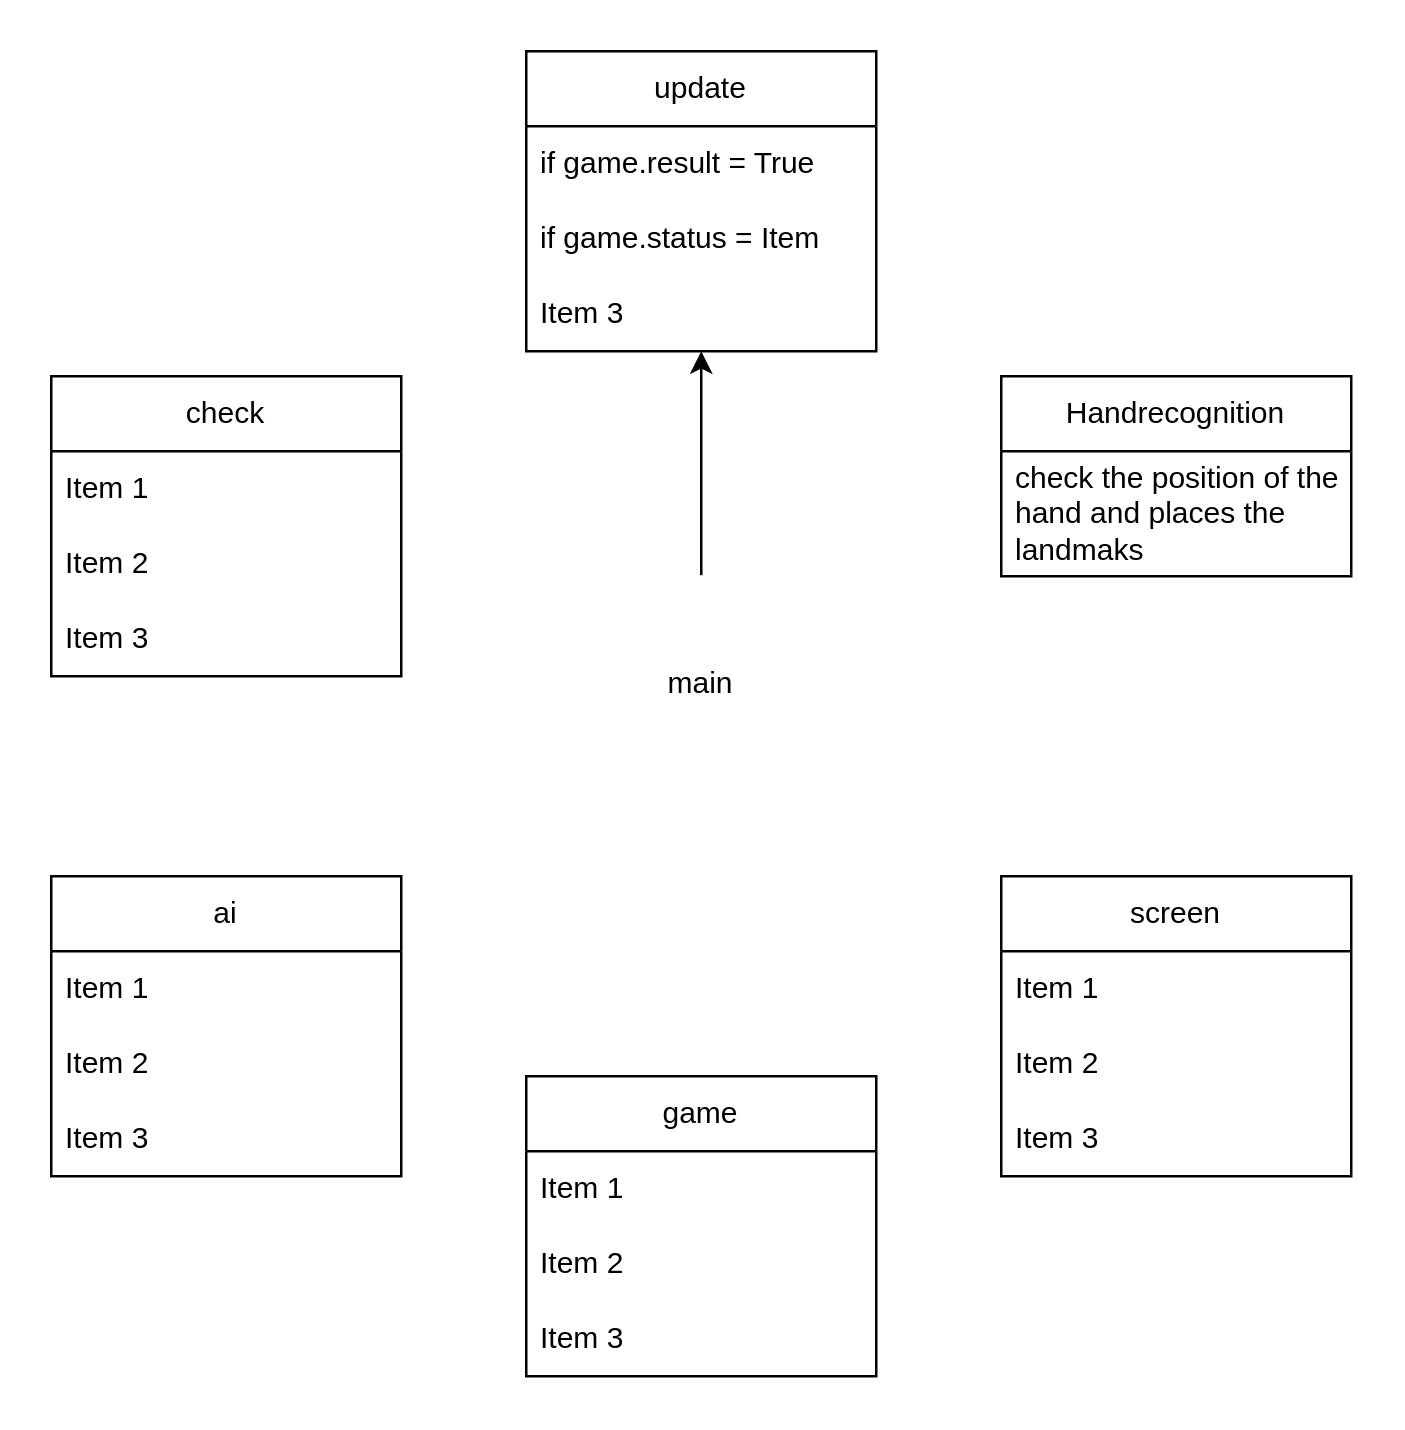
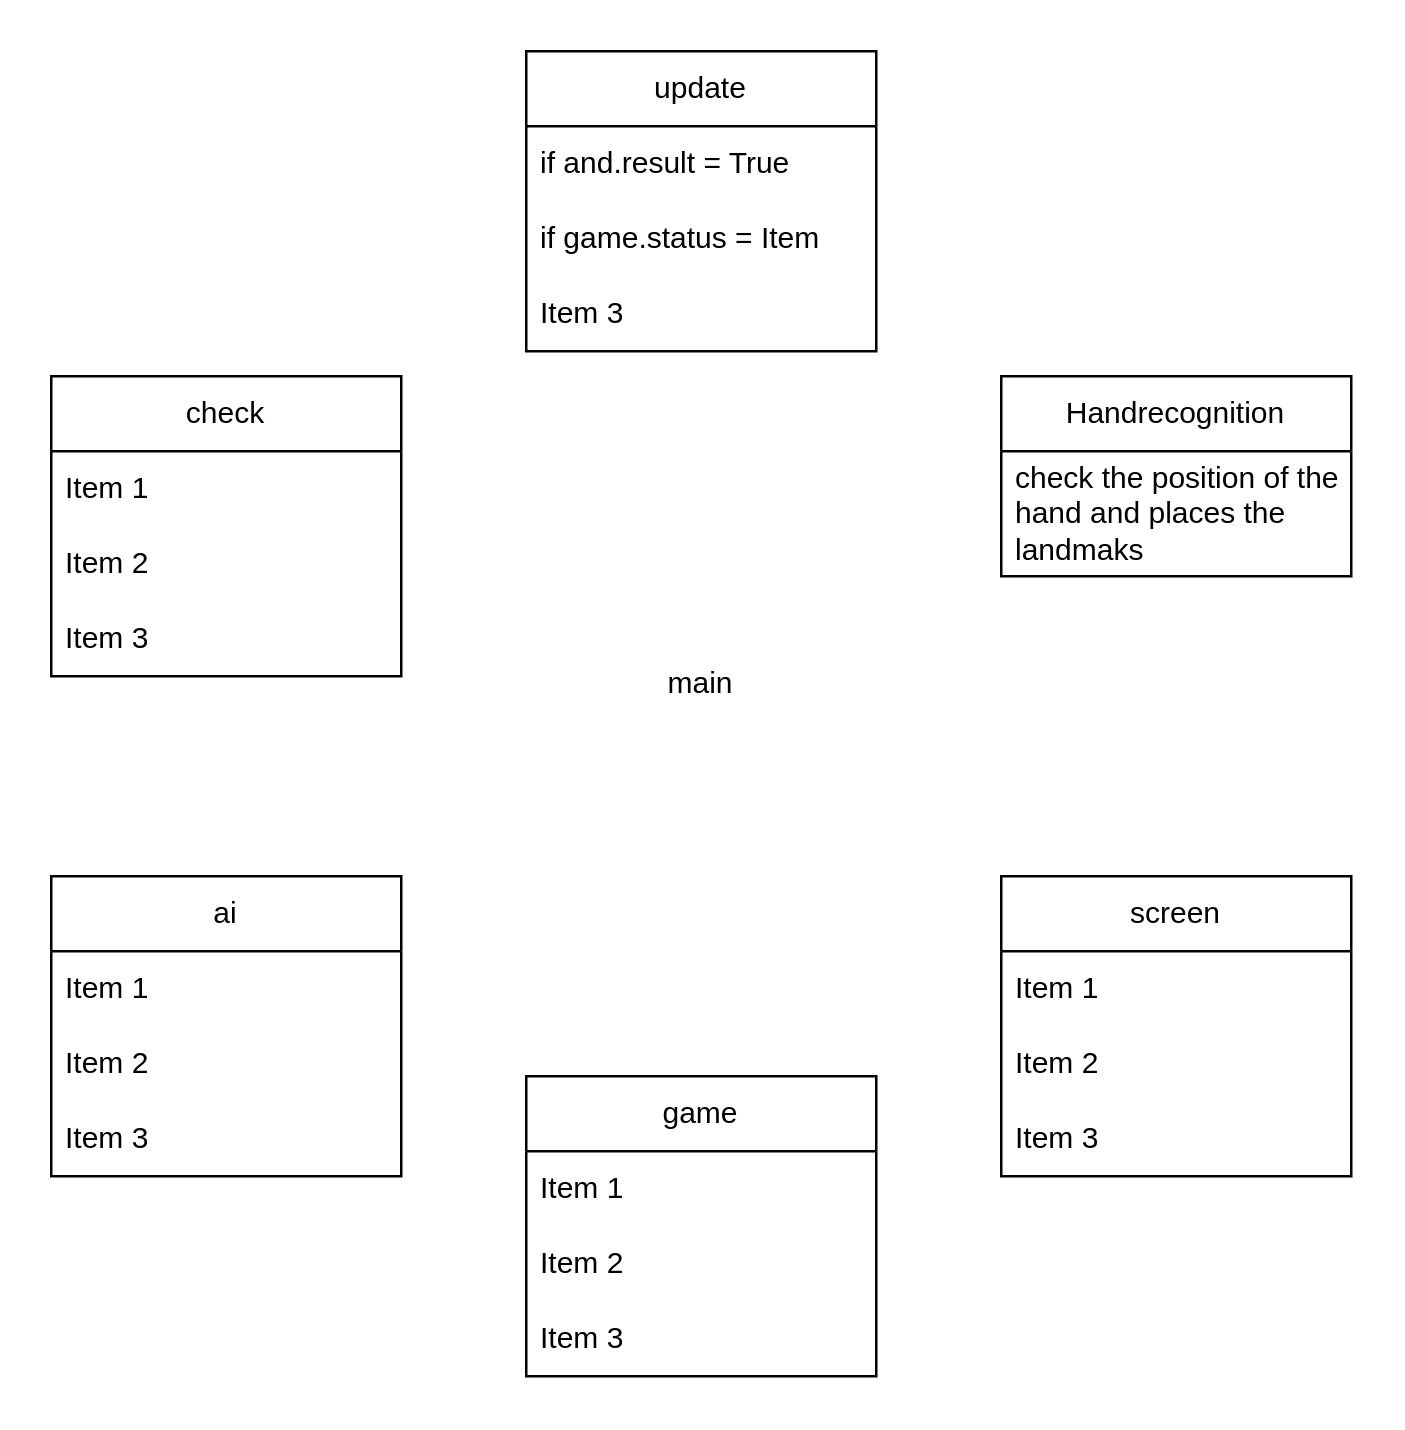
  <mxCell id="0" />
  <mxCell id="1" parent="0" />
- <mxCell id="2" style="edgeStyle=none;html=1;exitX=0.5;exitY=0;exitDx=0;exitDy=0;fontFamily=Helvetica;" parent="1" source="3" target="4" edge="1"><mxGeometry relative="1" as="geometry" /></mxCell>
  <mxCell id="3" value="main" style="rhombus;whiteSpace=wrap;html=1;shadow=0;strokeColor=#FFFFFF;" parent="1" vertex="1"><mxGeometry x="220" y="230" width="120" height="85" as="geometry" /></mxCell>
  <mxCell id="4" value="update" style="swimlane;fontStyle=0;childLayout=stackLayout;horizontal=1;startSize=30;horizontalStack=0;resizeParent=1;resizeParentMax=0;resizeLast=0;collapsible=1;marginBottom=0;whiteSpace=wrap;html=1;" parent="1" vertex="1"><mxGeometry x="210" y="20" width="140" height="120" as="geometry"><mxRectangle x="360" y="360" width="80" height="30" as="alternateBounds" /></mxGeometry></mxCell>
- <mxCell id="5" value="if game.result = True" style="text;strokeColor=none;fillColor=none;align=left;verticalAlign=middle;spacingLeft=4;spacingRight=4;overflow=hidden;points=[[0,0.5],[1,0.5]];portConstraint=eastwest;rotatable=0;whiteSpace=wrap;html=1;" parent="4" vertex="1"><mxGeometry y="30" width="140" height="30" as="geometry" /></mxCell>
+ <mxCell id="5" value="if and.result = True" style="text;strokeColor=none;fillColor=none;align=left;verticalAlign=middle;spacingLeft=4;spacingRight=4;overflow=hidden;points=[[0,0.5],[1,0.5]];portConstraint=eastwest;rotatable=0;whiteSpace=wrap;html=1;" parent="4" vertex="1"><mxGeometry y="30" width="140" height="30" as="geometry" /></mxCell>
  <mxCell id="6" value="if game.status = Item" style="text;strokeColor=none;fillColor=none;align=left;verticalAlign=middle;spacingLeft=4;spacingRight=4;overflow=hidden;points=[[0,0.5],[1,0.5]];portConstraint=eastwest;rotatable=0;whiteSpace=wrap;html=1;" parent="4" vertex="1"><mxGeometry y="60" width="140" height="30" as="geometry" /></mxCell>
  <mxCell id="7" value="Item 3" style="text;strokeColor=none;fillColor=none;align=left;verticalAlign=middle;spacingLeft=4;spacingRight=4;overflow=hidden;points=[[0,0.5],[1,0.5]];portConstraint=eastwest;rotatable=0;whiteSpace=wrap;html=1;" parent="4" vertex="1"><mxGeometry y="90" width="140" height="30" as="geometry" /></mxCell>
  <mxCell id="8" value="game" style="swimlane;fontStyle=0;childLayout=stackLayout;horizontal=1;startSize=30;horizontalStack=0;resizeParent=1;resizeParentMax=0;resizeLast=0;collapsible=1;marginBottom=0;whiteSpace=wrap;html=1;" parent="1" vertex="1"><mxGeometry x="210" y="430" width="140" height="120" as="geometry" /></mxCell>
  <mxCell id="9" value="Item 1" style="text;strokeColor=none;fillColor=none;align=left;verticalAlign=middle;spacingLeft=4;spacingRight=4;overflow=hidden;points=[[0,0.5],[1,0.5]];portConstraint=eastwest;rotatable=0;whiteSpace=wrap;html=1;" parent="8" vertex="1"><mxGeometry y="30" width="140" height="30" as="geometry" /></mxCell>
  <mxCell id="10" value="Item 2" style="text;strokeColor=none;fillColor=none;align=left;verticalAlign=middle;spacingLeft=4;spacingRight=4;overflow=hidden;points=[[0,0.5],[1,0.5]];portConstraint=eastwest;rotatable=0;whiteSpace=wrap;html=1;" parent="8" vertex="1"><mxGeometry y="60" width="140" height="30" as="geometry" /></mxCell>
  <mxCell id="11" value="Item 3" style="text;strokeColor=none;fillColor=none;align=left;verticalAlign=middle;spacingLeft=4;spacingRight=4;overflow=hidden;points=[[0,0.5],[1,0.5]];portConstraint=eastwest;rotatable=0;whiteSpace=wrap;html=1;" parent="8" vertex="1"><mxGeometry y="90" width="140" height="30" as="geometry" /></mxCell>
  <mxCell id="12" value="Handrecognition" style="swimlane;fontStyle=0;childLayout=stackLayout;horizontal=1;startSize=30;horizontalStack=0;resizeParent=1;resizeParentMax=0;resizeLast=0;collapsible=1;marginBottom=0;whiteSpace=wrap;html=1;" parent="1" vertex="1"><mxGeometry x="400" y="150" width="140" height="80" as="geometry" /></mxCell>
  <mxCell id="13" value="check the position of the hand and places the landmaks" style="text;strokeColor=none;fillColor=none;align=left;verticalAlign=middle;spacingLeft=4;spacingRight=4;overflow=hidden;points=[[0,0.5],[1,0.5]];portConstraint=eastwest;rotatable=0;whiteSpace=wrap;html=1;" parent="12" vertex="1"><mxGeometry y="30" width="140" height="50" as="geometry" /></mxCell>
  <mxCell id="14" value="screen" style="swimlane;fontStyle=0;childLayout=stackLayout;horizontal=1;startSize=30;horizontalStack=0;resizeParent=1;resizeParentMax=0;resizeLast=0;collapsible=1;marginBottom=0;whiteSpace=wrap;html=1;" parent="1" vertex="1"><mxGeometry x="400" y="350" width="140" height="120" as="geometry" /></mxCell>
  <mxCell id="15" value="Item 1" style="text;strokeColor=none;fillColor=none;align=left;verticalAlign=middle;spacingLeft=4;spacingRight=4;overflow=hidden;points=[[0,0.5],[1,0.5]];portConstraint=eastwest;rotatable=0;whiteSpace=wrap;html=1;" parent="14" vertex="1"><mxGeometry y="30" width="140" height="30" as="geometry" /></mxCell>
  <mxCell id="16" value="Item 2" style="text;strokeColor=none;fillColor=none;align=left;verticalAlign=middle;spacingLeft=4;spacingRight=4;overflow=hidden;points=[[0,0.5],[1,0.5]];portConstraint=eastwest;rotatable=0;whiteSpace=wrap;html=1;" parent="14" vertex="1"><mxGeometry y="60" width="140" height="30" as="geometry" /></mxCell>
  <mxCell id="17" value="Item 3" style="text;strokeColor=none;fillColor=none;align=left;verticalAlign=middle;spacingLeft=4;spacingRight=4;overflow=hidden;points=[[0,0.5],[1,0.5]];portConstraint=eastwest;rotatable=0;whiteSpace=wrap;html=1;" parent="14" vertex="1"><mxGeometry y="90" width="140" height="30" as="geometry" /></mxCell>
  <mxCell id="18" value="ai" style="swimlane;fontStyle=0;childLayout=stackLayout;horizontal=1;startSize=30;horizontalStack=0;resizeParent=1;resizeParentMax=0;resizeLast=0;collapsible=1;marginBottom=0;whiteSpace=wrap;html=1;" parent="1" vertex="1"><mxGeometry x="20" y="350" width="140" height="120" as="geometry" /></mxCell>
  <mxCell id="19" value="Item 1" style="text;strokeColor=none;fillColor=none;align=left;verticalAlign=middle;spacingLeft=4;spacingRight=4;overflow=hidden;points=[[0,0.5],[1,0.5]];portConstraint=eastwest;rotatable=0;whiteSpace=wrap;html=1;" parent="18" vertex="1"><mxGeometry y="30" width="140" height="30" as="geometry" /></mxCell>
  <mxCell id="20" value="Item 2" style="text;strokeColor=none;fillColor=none;align=left;verticalAlign=middle;spacingLeft=4;spacingRight=4;overflow=hidden;points=[[0,0.5],[1,0.5]];portConstraint=eastwest;rotatable=0;whiteSpace=wrap;html=1;" parent="18" vertex="1"><mxGeometry y="60" width="140" height="30" as="geometry" /></mxCell>
  <mxCell id="21" value="Item 3" style="text;strokeColor=none;fillColor=none;align=left;verticalAlign=middle;spacingLeft=4;spacingRight=4;overflow=hidden;points=[[0,0.5],[1,0.5]];portConstraint=eastwest;rotatable=0;whiteSpace=wrap;html=1;" parent="18" vertex="1"><mxGeometry y="90" width="140" height="30" as="geometry" /></mxCell>
  <mxCell id="22" value="check" style="swimlane;fontStyle=0;childLayout=stackLayout;horizontal=1;startSize=30;horizontalStack=0;resizeParent=1;resizeParentMax=0;resizeLast=0;collapsible=1;marginBottom=0;whiteSpace=wrap;html=1;" parent="1" vertex="1"><mxGeometry x="20" y="150" width="140" height="120" as="geometry" /></mxCell>
  <mxCell id="23" value="Item 1" style="text;strokeColor=none;fillColor=none;align=left;verticalAlign=middle;spacingLeft=4;spacingRight=4;overflow=hidden;points=[[0,0.5],[1,0.5]];portConstraint=eastwest;rotatable=0;whiteSpace=wrap;html=1;" parent="22" vertex="1"><mxGeometry y="30" width="140" height="30" as="geometry" /></mxCell>
  <mxCell id="24" value="Item 2" style="text;strokeColor=none;fillColor=none;align=left;verticalAlign=middle;spacingLeft=4;spacingRight=4;overflow=hidden;points=[[0,0.5],[1,0.5]];portConstraint=eastwest;rotatable=0;whiteSpace=wrap;html=1;" parent="22" vertex="1"><mxGeometry y="60" width="140" height="30" as="geometry" /></mxCell>
  <mxCell id="25" value="Item 3" style="text;strokeColor=none;fillColor=none;align=left;verticalAlign=middle;spacingLeft=4;spacingRight=4;overflow=hidden;points=[[0,0.5],[1,0.5]];portConstraint=eastwest;rotatable=0;whiteSpace=wrap;html=1;" parent="22" vertex="1"><mxGeometry y="90" width="140" height="30" as="geometry" /></mxCell>
